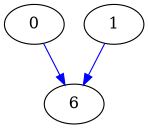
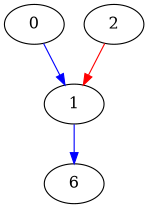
  digraph {
    fontname="DejaVu Serif"
    node [color=black fontname="DejaVu Serif"]
    edge [color=blue fontname="DejaVu Serif"]
    n1 [label=0]
    n2 [label=1]
    n3 [label=6]
-   n1 -> n3
+   n4 [label=2]
+   n1 -> n2
    n2 -> n3
+   n4 -> n2 [color=red]
  }
